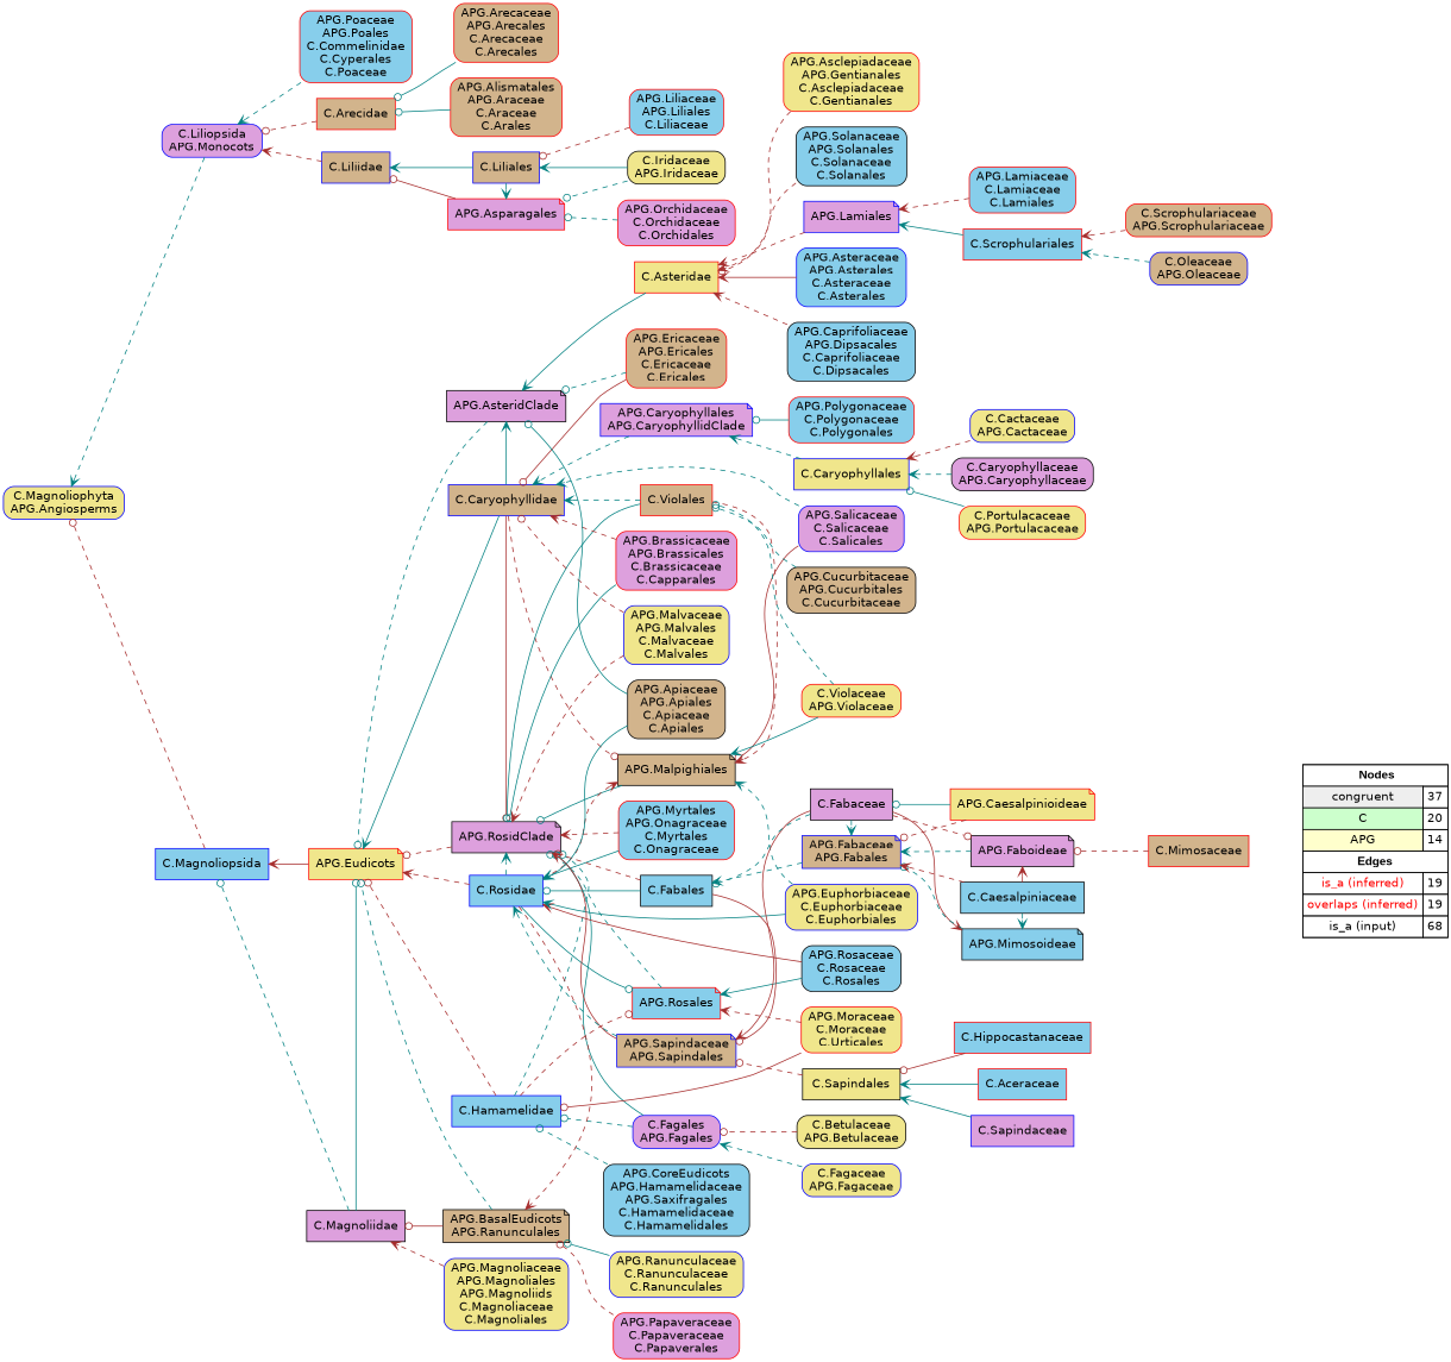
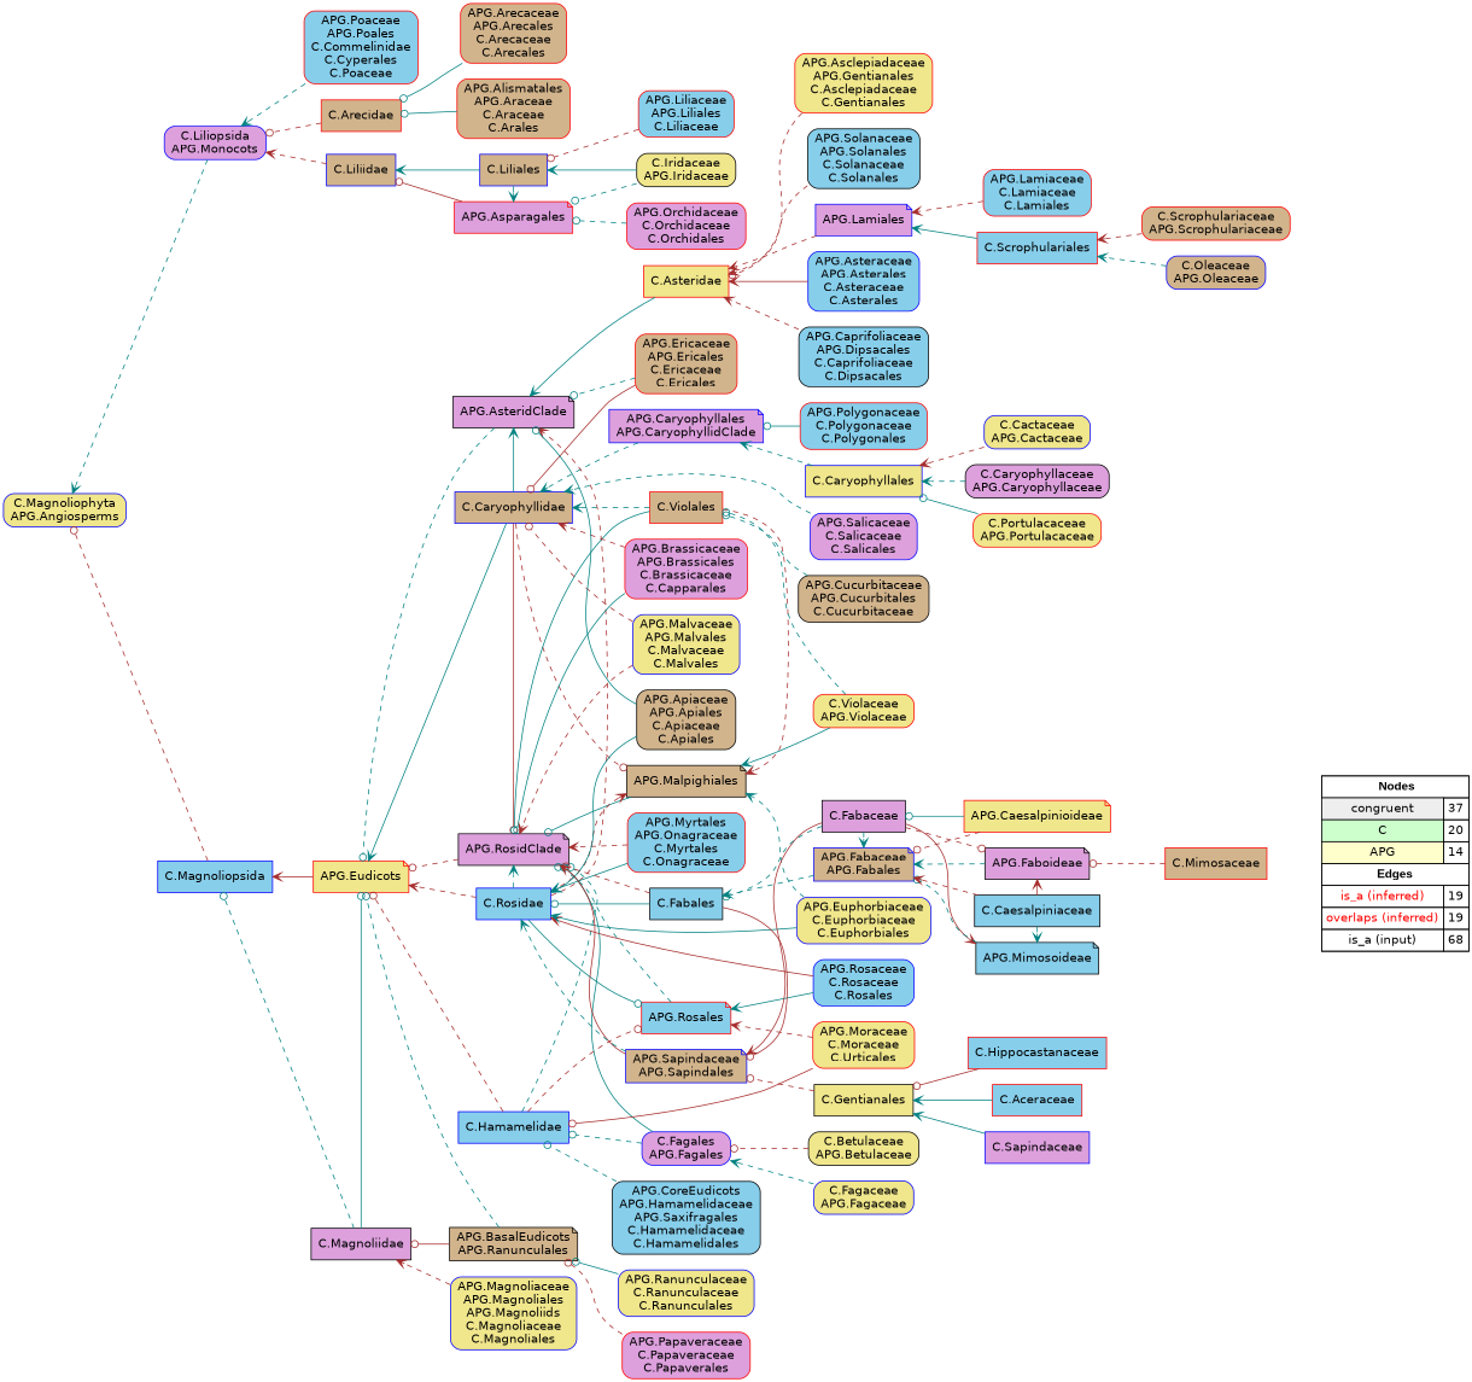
  digraph {
    rankdir=RL
    node [fillcolor=skyblue fontname=helvetica shape=box style="filled,rounded" color=red]
    edge [arrowhead=vee color=teal constraint=true penwidth=1 style=dashed]
    n1 [fillcolor=white label=<   <TABLE BORDER="0" CELLBORDER="1" CELLSPACING="0" CELLPADDING="4">  <TR> <TD COLSPAN="2"><font face="Arial Black"> Nodes</font></TD> </TR>  <TR>   <TD bgcolor="#EEEEEE" fontname="helvetica">congruent</TD>   <TD>37</TD>   </TR>  <TR>   <TD bgcolor="#CCFFCC" fontname="helvetica">C</TD>   <TD>20</TD>   </TR>  <TR>   <TD bgcolor="#FFFFCC" fontname="helvetica">APG</TD>   <TD>14</TD>   </TR>  <TR> <TD COLSPAN="2"><font face = "Arial Black"> Edges </font></TD> </TR>  <TR>   <TD><font color ="#FF0000">is_a (inferred)</font></TD><TD>19</TD> </TR> <TR>   <TD><font color ="#FF0000">overlaps (inferred)</font></TD><TD>19</TD> </TR> <TR>   <TD><font color ="#000000">is_a (input)</font></TD><TD>68</TD> </TR> </TABLE>   > margin=0 style=filled color=""]
    "C.Caryophyllaceae\nAPG.Caryophyllaceae" [color=black fillcolor=plum]
    "C.Caryophyllales" [color=blue fillcolor=khaki style=filled]
    "APG.Caryophyllales\nAPG.CaryophyllidClade" [color=blue fillcolor=plum shape=note style=filled]
    "C.Liliopsida\nAPG.Monocots" [color=blue fillcolor=plum]
    "APG.Poaceae\nAPG.Poales\nC.Commelinidae\nC.Cyperales\nC.Poaceae"
    "C.Magnoliophyta\nAPG.Angiosperms" [color=blue fillcolor=khaki]
    "APG.Asteraceae\nAPG.Asterales\nC.Asteraceae\nC.Asterales" [color=blue]
    "C.Asteridae" [fillcolor=khaki style=filled]
    "APG.AsteridClade" [color=black fillcolor=plum shape=note style=filled]
    "APG.Magnoliaceae\nAPG.Magnoliales\nAPG.Magnoliids\nC.Magnoliaceae\nC.Magnoliales" [color=blue fillcolor=khaki]
    "C.Magnoliidae" [color=black fillcolor=plum style=filled]
    "APG.Eudicots" [fillcolor=khaki shape=note style=filled]
    "C.Magnoliopsida" [color=blue style=filled]
    "C.Fagaceae\nAPG.Fagaceae" [color=blue fillcolor=khaki]
    "C.Fagales\nAPG.Fagales" [color=blue fillcolor=plum]
    "C.Hamamelidae" [color=blue style=filled]
    "APG.RosidClade" [color=black fillcolor=plum shape=note style=filled]
    "C.Iridaceae\nAPG.Iridaceae" [color=black fillcolor=khaki]
    "C.Liliales" [color=blue fillcolor=tan style=filled]
    "APG.Asparagales" [fillcolor=plum shape=note style=filled]
    "C.Liliidae" [color=blue fillcolor=tan style=filled]
    "APG.Liliaceae\nAPG.Liliales\nC.Liliaceae"
    "APG.Orchidaceae\nC.Orchidaceae\nC.Orchidales" [fillcolor=plum]
    "APG.Caprifoliaceae\nAPG.Dipsacales\nC.Caprifoliaceae\nC.Dipsacales" [color=black]
    "APG.CoreEudicots\nAPG.Hamamelidaceae\nAPG.Saxifragales\nC.Hamamelidaceae\nC.Hamamelidales" [color=black]
    "APG.Rosales" [shape=note style=filled]
    "APG.Salicaceae\nC.Salicaceae\nC.Salicales" [color=blue fillcolor=plum]
    "C.Caryophyllidae" [color=blue fillcolor=tan style=filled]
    "APG.Malpighiales" [color=black fillcolor=tan shape=note style=filled]
    "C.Portulacaceae\nAPG.Portulacaceae" [fillcolor=khaki]
    "C.Rosidae" [color=blue style=filled]
    "APG.Myrtales\nAPG.Onagraceae\nC.Myrtales\nC.Onagraceae"
    "C.Cactaceae\nAPG.Cactaceae" [color=blue fillcolor=khaki]
    "APG.Moraceae\nC.Moraceae\nC.Urticales" [fillcolor=khaki]
    "APG.Asclepiadaceae\nAPG.Gentianales\nC.Asclepiadaceae\nC.Gentianales" [fillcolor=khaki]
    "APG.Solanaceae\nAPG.Solanales\nC.Solanaceae\nC.Solanales" [color=black]
    "APG.Cucurbitaceae\nAPG.Cucurbitales\nC.Cucurbitaceae" [color=black fillcolor=tan]
    "C.Violales" [fillcolor=tan style=filled]
    "APG.Lamiales" [color=blue fillcolor=plum shape=note style=filled]
    "APG.Lamiaceae\nC.Lamiaceae\nC.Lamiales"
    "C.Betulaceae\nAPG.Betulaceae" [color=black fillcolor=khaki]
    "C.Oleaceae\nAPG.Oleaceae" [color=blue fillcolor=tan]
    "C.Scrophulariales" [style=filled]
    "APG.Brassicaceae\nAPG.Brassicales\nC.Brassicaceae\nC.Capparales" [fillcolor=plum]
    "APG.Polygonaceae\nC.Polygonaceae\nC.Polygonales"
    "C.Violaceae\nAPG.Violaceae" [fillcolor=khaki]
    "APG.Malvaceae\nAPG.Malvales\nC.Malvaceae\nC.Malvales" [color=blue fillcolor=khaki]
-   "APG.Rosaceae\nC.Rosaceae\nC.Rosales" [color=black]
+   "APG.Rosaceae\nC.Rosaceae\nC.Rosales" [color=blue]
    "APG.Ericaceae\nAPG.Ericales\nC.Ericaceae\nC.Ericales" [fillcolor=tan]
    "APG.Alismatales\nAPG.Araceae\nC.Araceae\nC.Arales" [fillcolor=tan]
    "C.Arecidae" [fillcolor=tan style=filled]
    "APG.Apiaceae\nAPG.Apiales\nC.Apiaceae\nC.Apiales" [color=black fillcolor=tan]
    "APG.Papaveraceae\nC.Papaveraceae\nC.Papaverales" [fillcolor=plum]
    "APG.BasalEudicots\nAPG.Ranunculales" [color=black fillcolor=tan shape=note style=filled]
    "APG.Ranunculaceae\nC.Ranunculaceae\nC.Ranunculales" [color=blue fillcolor=khaki]
    "C.Scrophulariaceae\nAPG.Scrophulariaceae" [fillcolor=tan]
    "APG.Arecaceae\nAPG.Arecales\nC.Arecaceae\nC.Arecales" [fillcolor=tan]
    "APG.Euphorbiaceae\nC.Euphorbiaceae\nC.Euphorbiales" [color=blue fillcolor=khaki]
-   "C.Sapindales" [color=black fillcolor=khaki style=filled]
+   "C.Sapindales" [color=black fillcolor=khaki style=filled label="C.Gentianales"]
    "APG.Sapindaceae\nAPG.Sapindales" [color=blue fillcolor=tan shape=note style=filled]
    "C.Fabales" [color=black style=filled]
    "C.Hippocastanaceae" [style=filled]
    "C.Mimosaceae" [fillcolor=tan style=filled]
    "APG.Faboideae" [color=black fillcolor=plum shape=note style=filled]
    "APG.Fabaceae\nAPG.Fabales" [color=blue fillcolor=tan shape=note style=filled]
    "C.Aceraceae" [style=filled]
    "C.Fabaceae" [color=black fillcolor=plum style=filled]
    "APG.Mimosoideae" [color=black shape=note style=filled]
    "C.Caesalpiniaceae" [color=black style=filled]
    "C.Sapindaceae" [color=blue fillcolor=plum style=filled]
    "APG.Caesalpinioideae" [fillcolor=khaki shape=note style=filled]
    subgraph sub_1 {
      rank=source
      n1
    }
    "C.Caryophyllaceae\nAPG.Caryophyllaceae" -> "C.Caryophyllales"
    "C.Caryophyllales" -> "APG.Caryophyllales\nAPG.CaryophyllidClade"
    "APG.Caryophyllales\nAPG.CaryophyllidClade" -> "C.Caryophyllidae"
    "C.Liliopsida\nAPG.Monocots" -> "C.Magnoliophyta\nAPG.Angiosperms"
    "APG.Poaceae\nAPG.Poales\nC.Commelinidae\nC.Cyperales\nC.Poaceae" -> "C.Liliopsida\nAPG.Monocots"
    "APG.Asteraceae\nAPG.Asterales\nC.Asteraceae\nC.Asterales" -> "C.Asteridae" [color=brown style=solid]
    "C.Asteridae" -> "APG.AsteridClade" [style=solid]
    "APG.AsteridClade" -> "APG.Eudicots" [arrowhead=odot]
    "APG.Magnoliaceae\nAPG.Magnoliales\nAPG.Magnoliids\nC.Magnoliaceae\nC.Magnoliales" -> "C.Magnoliidae" [color=brown]
    "C.Magnoliidae" -> "APG.Eudicots" [arrowhead=odot constraint=false style=solid]
    "C.Magnoliidae" -> "C.Magnoliopsida" [arrowhead=odot]
    "APG.Eudicots" -> "C.Magnoliopsida" [color=brown style=solid]
    "C.Magnoliopsida" -> "C.Magnoliophyta\nAPG.Angiosperms" [arrowhead=odot color=brown]
    "C.Fagaceae\nAPG.Fagaceae" -> "C.Fagales\nAPG.Fagales"
    "C.Fagales\nAPG.Fagales" -> "C.Hamamelidae" [arrowhead=odot]
    "C.Fagales\nAPG.Fagales" -> "APG.RosidClade" [arrowhead=odot style=solid]
    "C.Hamamelidae" -> "APG.Eudicots" [arrowhead=odot color=brown]
    "C.Hamamelidae" -> "APG.RosidClade" [arrowhead=odot constraint=false]
    "C.Hamamelidae" -> "APG.Rosales" [arrowhead=odot color=brown constraint=false]
    "APG.RosidClade" -> "APG.Eudicots" [arrowhead=odot color=brown]
    "C.Iridaceae\nAPG.Iridaceae" -> "C.Liliales" [style=solid]
    "C.Iridaceae\nAPG.Iridaceae" -> "APG.Asparagales" [arrowhead=odot]
    "C.Liliales" -> "APG.Asparagales" [constraint=false style=solid]
    "C.Liliales" -> "C.Liliidae" [style=solid]
    "APG.Asparagales" -> "C.Liliidae" [arrowhead=odot color=brown style=solid]
    "C.Liliidae" -> "C.Liliopsida\nAPG.Monocots" [color=brown]
    "APG.Liliaceae\nAPG.Liliales\nC.Liliaceae" -> "C.Liliales" [arrowhead=odot color=brown]
    "APG.Orchidaceae\nC.Orchidaceae\nC.Orchidales" -> "APG.Asparagales" [arrowhead=odot]
    "APG.Caprifoliaceae\nAPG.Dipsacales\nC.Caprifoliaceae\nC.Dipsacales" -> "C.Asteridae" [color=brown]
    "APG.CoreEudicots\nAPG.Hamamelidaceae\nAPG.Saxifragales\nC.Hamamelidaceae\nC.Hamamelidales" -> "C.Hamamelidae" [arrowhead=odot]
    "APG.Rosales" -> "APG.RosidClade" [arrowhead=odot]
    "APG.Salicaceae\nC.Salicaceae\nC.Salicales" -> "C.Caryophyllidae"
-   "APG.Salicaceae\nC.Salicaceae\nC.Salicales" -> "APG.Malpighiales" [arrowhead=odot color=brown style=solid]
    "C.Caryophyllidae" -> "APG.AsteridClade" [constraint=false style=solid]
    "C.Caryophyllidae" -> "APG.Eudicots" [style=solid]
    "C.Caryophyllidae" -> "APG.RosidClade" [arrowhead=odot color=brown constraint=false style=solid]
    "C.Caryophyllidae" -> "APG.Malpighiales" [arrowhead=odot color=brown constraint=false]
    "APG.Malpighiales" -> "APG.RosidClade" [arrowhead=odot style=solid]
    "C.Portulacaceae\nAPG.Portulacaceae" -> "C.Caryophyllales" [arrowhead=odot style=solid]
-   "C.Rosidae" -> "APG.BasalEudicots\nAPG.Ranunculales" [color=brown constraint=false]
+   "C.Rosidae" -> "APG.AsteridClade" [color=brown constraint=false]
    "C.Rosidae" -> "APG.Eudicots" [color=brown]
    "C.Rosidae" -> "APG.RosidClade" [constraint=false]
    "C.Rosidae" -> "APG.Rosales" [arrowhead=odot constraint=false style=solid]
    "C.Rosidae" -> "APG.Malpighiales" [color=brown constraint=false]
    "APG.Myrtales\nAPG.Onagraceae\nC.Myrtales\nC.Onagraceae" -> "APG.RosidClade" [color=brown]
    "APG.Myrtales\nAPG.Onagraceae\nC.Myrtales\nC.Onagraceae" -> "C.Rosidae" [style=solid]
    "C.Cactaceae\nAPG.Cactaceae" -> "C.Caryophyllales" [color=brown]
    "APG.Moraceae\nC.Moraceae\nC.Urticales" -> "C.Hamamelidae" [arrowhead=odot color=brown style=solid]
    "APG.Moraceae\nC.Moraceae\nC.Urticales" -> "APG.Rosales" [color=brown]
    "APG.Asclepiadaceae\nAPG.Gentianales\nC.Asclepiadaceae\nC.Gentianales" -> "C.Asteridae" [arrowhead=odot color=brown]
    "APG.Solanaceae\nAPG.Solanales\nC.Solanaceae\nC.Solanales" -> "C.Asteridae" [color=brown]
    "APG.Cucurbitaceae\nAPG.Cucurbitales\nC.Cucurbitaceae" -> "C.Violales" [arrowhead=odot]
    "C.Violales" -> "APG.RosidClade" [arrowhead=odot style=solid]
    "C.Violales" -> "C.Caryophyllidae"
    "C.Violales" -> "APG.Malpighiales" [color=brown constraint=false]
    "APG.Lamiales" -> "C.Asteridae" [color=brown]
    "APG.Lamiaceae\nC.Lamiaceae\nC.Lamiales" -> "APG.Lamiales" [color=brown]
    "C.Betulaceae\nAPG.Betulaceae" -> "C.Fagales\nAPG.Fagales" [arrowhead=odot color=brown]
    "C.Oleaceae\nAPG.Oleaceae" -> "C.Scrophulariales"
    "C.Scrophulariales" -> "APG.Lamiales" [style=solid]
    "APG.Brassicaceae\nAPG.Brassicales\nC.Brassicaceae\nC.Capparales" -> "APG.RosidClade" [arrowhead=odot style=solid]
    "APG.Brassicaceae\nAPG.Brassicales\nC.Brassicaceae\nC.Capparales" -> "C.Caryophyllidae" [color=brown]
    "APG.Polygonaceae\nC.Polygonaceae\nC.Polygonales" -> "APG.Caryophyllales\nAPG.CaryophyllidClade" [arrowhead=odot style=solid]
    "C.Violaceae\nAPG.Violaceae" -> "APG.Malpighiales" [style=solid]
    "C.Violaceae\nAPG.Violaceae" -> "C.Violales" [arrowhead=odot]
    "APG.Malvaceae\nAPG.Malvales\nC.Malvaceae\nC.Malvales" -> "APG.RosidClade" [color=brown]
    "APG.Malvaceae\nAPG.Malvales\nC.Malvaceae\nC.Malvales" -> "C.Caryophyllidae" [arrowhead=odot color=brown]
    "APG.Rosaceae\nC.Rosaceae\nC.Rosales" -> "APG.Rosales" [style=solid]
    "APG.Rosaceae\nC.Rosaceae\nC.Rosales" -> "C.Rosidae" [color=brown style=solid]
    "APG.Ericaceae\nAPG.Ericales\nC.Ericaceae\nC.Ericales" -> "APG.AsteridClade" [arrowhead=odot]
    "APG.Ericaceae\nAPG.Ericales\nC.Ericaceae\nC.Ericales" -> "C.Caryophyllidae" [arrowhead=odot color=brown style=solid]
    "APG.Alismatales\nAPG.Araceae\nC.Araceae\nC.Arales" -> "C.Arecidae" [arrowhead=odot style=solid]
    "C.Arecidae" -> "C.Liliopsida\nAPG.Monocots" [arrowhead=odot color=brown]
    "APG.Apiaceae\nAPG.Apiales\nC.Apiaceae\nC.Apiales" -> "APG.AsteridClade" [arrowhead=odot style=solid]
    "APG.Apiaceae\nAPG.Apiales\nC.Apiaceae\nC.Apiales" -> "C.Rosidae" [style=solid]
    "APG.Papaveraceae\nC.Papaveraceae\nC.Papaverales" -> "APG.BasalEudicots\nAPG.Ranunculales" [arrowhead=odot color=brown]
    "APG.BasalEudicots\nAPG.Ranunculales" -> "C.Magnoliidae" [arrowhead=odot color=brown style=solid]
    "APG.BasalEudicots\nAPG.Ranunculales" -> "APG.Eudicots" [arrowhead=odot]
    "APG.Ranunculaceae\nC.Ranunculaceae\nC.Ranunculales" -> "APG.BasalEudicots\nAPG.Ranunculales" [arrowhead=odot style=solid]
    "C.Scrophulariaceae\nAPG.Scrophulariaceae" -> "C.Scrophulariales" [color=brown]
    "APG.Arecaceae\nAPG.Arecales\nC.Arecaceae\nC.Arecales" -> "C.Arecidae" [arrowhead=odot style=solid]
    "APG.Euphorbiaceae\nC.Euphorbiaceae\nC.Euphorbiales" -> "APG.Malpighiales"
    "APG.Euphorbiaceae\nC.Euphorbiaceae\nC.Euphorbiales" -> "C.Rosidae" [style=solid]
    "C.Sapindales" -> "APG.Sapindaceae\nAPG.Sapindales" [arrowhead=odot color=brown]
    "APG.Sapindaceae\nAPG.Sapindales" -> "APG.RosidClade" [color=brown style=solid]
    "APG.Sapindaceae\nAPG.Sapindales" -> "C.Rosidae"
    "C.Fabales" -> "APG.RosidClade" [arrowhead=odot color=brown]
    "C.Fabales" -> "C.Rosidae" [arrowhead=odot style=solid]
    "C.Fabales" -> "APG.Sapindaceae\nAPG.Sapindales" [arrowhead=odot color=brown constraint=false style=solid]
    "C.Hippocastanaceae" -> "C.Sapindales" [arrowhead=odot color=brown style=solid]
    "C.Mimosaceae" -> "APG.Faboideae" [arrowhead=odot color=brown]
    "APG.Faboideae" -> "APG.Fabaceae\nAPG.Fabales"
    "APG.Fabaceae\nAPG.Fabales" -> "C.Fabales"
    "C.Aceraceae" -> "C.Sapindales" [style=solid]
    "C.Fabaceae" -> "APG.Sapindaceae\nAPG.Sapindales" [color=brown constraint=false style=solid]
    "C.Fabaceae" -> "C.Fabales" [arrowhead=odot]
    "C.Fabaceae" -> "APG.Faboideae" [arrowhead=odot color=brown constraint=false]
    "C.Fabaceae" -> "APG.Fabaceae\nAPG.Fabales" [constraint=false]
    "C.Fabaceae" -> "APG.Mimosoideae" [color=brown constraint=false style=solid]
    "APG.Mimosoideae" -> "APG.Fabaceae\nAPG.Fabales" [arrowhead=odot]
    "C.Caesalpiniaceae" -> "APG.Faboideae" [color=brown constraint=false style=solid]
    "C.Caesalpiniaceae" -> "APG.Fabaceae\nAPG.Fabales" [color=brown]
    "C.Caesalpiniaceae" -> "APG.Mimosoideae" [constraint=false]
    "C.Sapindaceae" -> "C.Sapindales" [style=solid]
    "APG.Caesalpinioideae" -> "APG.Fabaceae\nAPG.Fabales" [arrowhead=odot color=brown]
    "APG.Caesalpinioideae" -> "C.Fabaceae" [arrowhead=odot style=solid]
  }
